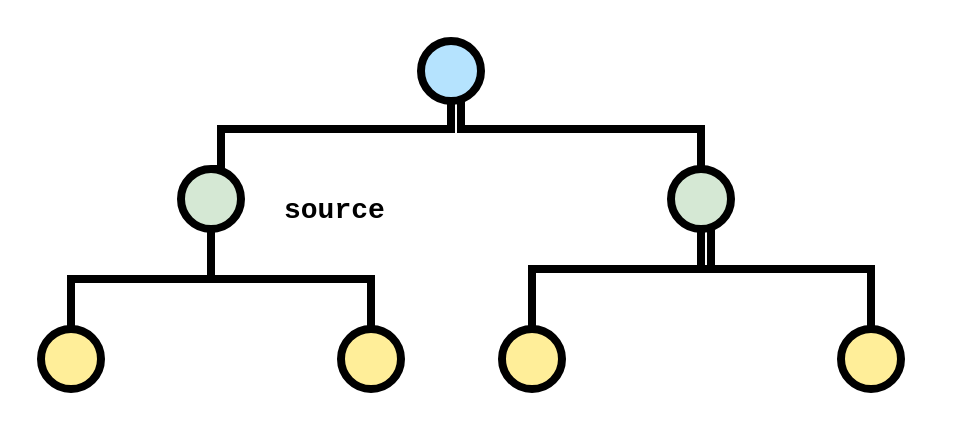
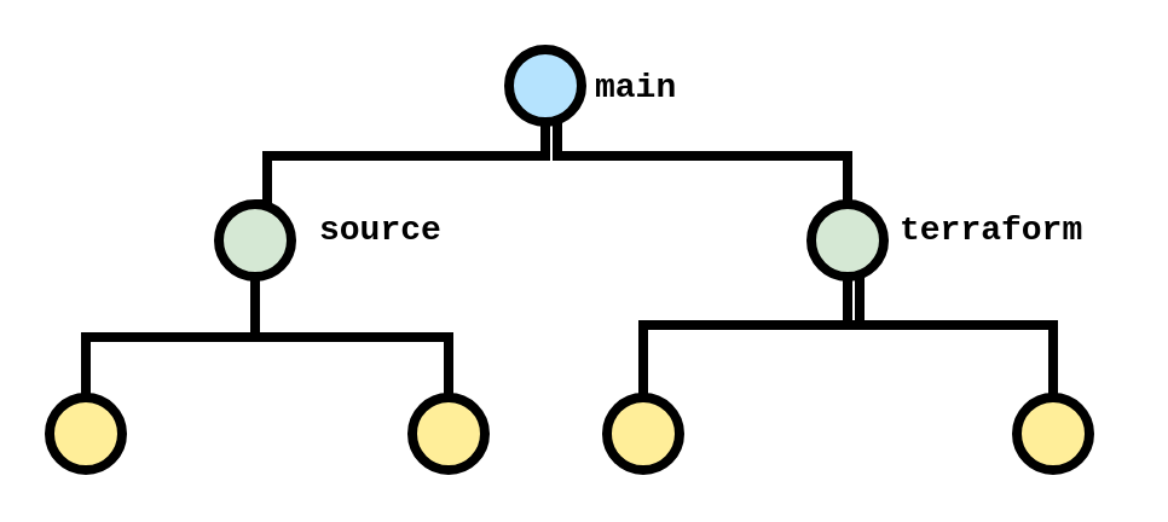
  <mxCell id="0" />
  <mxCell id="1" parent="0" />
  <mxCell id="2" value="" style="verticalLabelPosition=bottom;verticalAlign=top;html=1;strokeWidth=4;shape=mxgraph.flowchart.on-page_reference;plain-blue;gradientColor=none;fillColor=#B5E3Fe;strokeColor=#000000;" vertex="1" parent="1"><mxGeometry x="210" y="20" width="30" height="30" as="geometry" /></mxCell>
  <mxCell id="3" value="" style="verticalLabelPosition=bottom;verticalAlign=top;html=1;strokeWidth=4;shape=mxgraph.flowchart.on-page_reference;plain-purple;gradientColor=none;strokeColor=#000000;fillColor=#D5E8D4;" vertex="1" parent="1"><mxGeometry x="90" y="84" width="30" height="30" as="geometry" /></mxCell>
  <mxCell id="4" value="" style="verticalLabelPosition=bottom;verticalAlign=top;html=1;strokeWidth=4;shape=mxgraph.flowchart.on-page_reference;plain-purple;gradientColor=none;strokeColor=#000000;fillColor=#D5E8D4;" vertex="1" parent="1"><mxGeometry x="335" y="84" width="30" height="30" as="geometry" /></mxCell>
  <mxCell id="5" value="" style="verticalLabelPosition=bottom;verticalAlign=top;html=1;strokeWidth=4;shape=mxgraph.flowchart.on-page_reference;plain-purple;gradientColor=none;strokeColor=#000000;fillColor=#FFEE99;" vertex="1" parent="1"><mxGeometry x="20" y="164" width="30" height="30" as="geometry" /></mxCell>
  <mxCell id="6" value="" style="verticalLabelPosition=bottom;verticalAlign=top;html=1;strokeWidth=4;shape=mxgraph.flowchart.on-page_reference;plain-purple;gradientColor=none;strokeColor=#000000;fillColor=#FFEE99;" vertex="1" parent="1"><mxGeometry x="420" y="164" width="30" height="30" as="geometry" /></mxCell>
+ <mxCell id="7" value="main" style="text;html=1;strokeColor=none;fillColor=none;align=left;verticalAlign=middle;whiteSpace=wrap;overflow=hidden;fontSize=14;fontStyle=1;fontFamily=Courier New;" vertex="1" parent="1"><mxGeometry x="244" y="25" width="91" height="20" as="geometry" /></mxCell>
  <mxCell id="8" value="" style="verticalLabelPosition=bottom;verticalAlign=top;html=1;strokeWidth=4;shape=mxgraph.flowchart.on-page_reference;plain-purple;gradientColor=none;strokeColor=#000000;fillColor=#FFEE99;" vertex="1" parent="1"><mxGeometry x="170" y="164" width="30" height="30" as="geometry" /></mxCell>
  <mxCell id="9" value="" style="verticalLabelPosition=bottom;verticalAlign=top;html=1;strokeWidth=4;shape=mxgraph.flowchart.on-page_reference;plain-purple;gradientColor=none;strokeColor=#000000;fillColor=#FFEE99;" vertex="1" parent="1"><mxGeometry x="250.5" y="164" width="30" height="30" as="geometry" /></mxCell>
  <mxCell id="10" value="" style="edgeStyle=orthogonalEdgeStyle;rounded=0;html=1;jettySize=auto;orthogonalLoop=1;plain-blue;endArrow=none;endFill=0;strokeWidth=4;strokeColor=#000000;entryX=0.5;entryY=1;entryDx=0;entryDy=0;entryPerimeter=0;exitX=0.5;exitY=0;exitDx=0;exitDy=0;exitPerimeter=0;" edge="1" parent="1" source="3" target="2"><mxGeometry x="480" y="70" as="geometry"><mxPoint x="720" y="-36" as="targetPoint" /><mxPoint x="490" y="-36" as="sourcePoint" /><Array as="points"><mxPoint x="110" y="84" /><mxPoint x="110" y="64" /><mxPoint x="225" y="64" /></Array></mxGeometry></mxCell>
  <mxCell id="11" value="" style="edgeStyle=orthogonalEdgeStyle;rounded=0;html=1;jettySize=auto;orthogonalLoop=1;plain-blue;endArrow=none;endFill=0;strokeWidth=4;strokeColor=#000000;entryX=0.5;entryY=0;entryDx=0;entryDy=0;entryPerimeter=0;" edge="1" parent="1" source="2" target="4"><mxGeometry x="490" y="80" as="geometry"><mxPoint x="730" y="-26" as="targetPoint" /><mxPoint x="230" y="54" as="sourcePoint" /><Array as="points"><mxPoint x="230" y="64" /><mxPoint x="350" y="64" /></Array></mxGeometry></mxCell>
  <mxCell id="12" value="" style="edgeStyle=orthogonalEdgeStyle;rounded=0;html=1;jettySize=auto;orthogonalLoop=1;plain-blue;endArrow=none;endFill=0;strokeWidth=4;strokeColor=#000000;entryX=0.5;entryY=0;entryDx=0;entryDy=0;entryPerimeter=0;exitX=0.5;exitY=1;exitDx=0;exitDy=0;exitPerimeter=0;" edge="1" parent="1" source="3" target="5"><mxGeometry x="490" y="80" as="geometry"><mxPoint x="730" y="-26" as="targetPoint" /><mxPoint x="500" y="-26" as="sourcePoint" /></mxGeometry></mxCell>
  <mxCell id="13" value="" style="edgeStyle=orthogonalEdgeStyle;rounded=0;html=1;jettySize=auto;orthogonalLoop=1;plain-blue;endArrow=none;endFill=0;strokeWidth=4;strokeColor=#000000;entryX=0.5;entryY=0;entryDx=0;entryDy=0;entryPerimeter=0;exitX=0.5;exitY=1;exitDx=0;exitDy=0;exitPerimeter=0;" edge="1" parent="1" source="3" target="8"><mxGeometry x="500" y="90" as="geometry"><mxPoint x="740" y="-16" as="targetPoint" /><mxPoint x="510" y="-16" as="sourcePoint" /></mxGeometry></mxCell>
  <mxCell id="14" value="" style="edgeStyle=orthogonalEdgeStyle;rounded=0;html=1;jettySize=auto;orthogonalLoop=1;plain-blue;endArrow=none;endFill=0;strokeWidth=4;strokeColor=#000000;entryX=0.5;entryY=0;entryDx=0;entryDy=0;entryPerimeter=0;exitX=0.667;exitY=1;exitDx=0;exitDy=0;exitPerimeter=0;" edge="1" parent="1" source="4" target="9"><mxGeometry x="510" y="100" as="geometry"><mxPoint x="750" y="-6" as="targetPoint" /><mxPoint x="290" y="114" as="sourcePoint" /><Array as="points"><mxPoint x="355" y="134" /><mxPoint x="266" y="134" /></Array></mxGeometry></mxCell>
  <mxCell id="15" value="" style="edgeStyle=orthogonalEdgeStyle;rounded=0;html=1;jettySize=auto;orthogonalLoop=1;plain-blue;endArrow=none;endFill=0;strokeWidth=4;strokeColor=#000000;entryX=0.5;entryY=0;entryDx=0;entryDy=0;entryPerimeter=0;exitX=0.5;exitY=1;exitDx=0;exitDy=0;exitPerimeter=0;" edge="1" parent="1" source="4" target="6"><mxGeometry x="520" y="110" as="geometry"><mxPoint x="760" y="4" as="targetPoint" /><mxPoint x="530" y="4" as="sourcePoint" /><Array as="points"><mxPoint x="350" y="134" /><mxPoint x="435" y="134" /></Array></mxGeometry></mxCell>
- <mxCell id="17" value="source" style="text;html=1;strokeColor=none;fillColor=none;align=left;verticalAlign=middle;whiteSpace=wrap;overflow=hidden;fontSize=14;fontStyle=1;fontFamily=Courier New;" vertex="1" parent="1"><mxGeometry x="140" y="94" width="91" height="20" as="geometry" /></mxCell>
+ <mxCell id="16" value="terraform" style="text;html=1;strokeColor=none;fillColor=none;align=left;verticalAlign=middle;whiteSpace=wrap;overflow=hidden;fontSize=14;fontStyle=1;fontFamily=Courier New;" vertex="1" parent="1"><mxGeometry x="370" y="84" width="91" height="20" as="geometry" /></mxCell>
+ <mxCell id="17" value="source" style="text;html=1;strokeColor=none;fillColor=none;align=left;verticalAlign=middle;whiteSpace=wrap;overflow=hidden;fontSize=14;fontStyle=1;fontFamily=Courier New;" vertex="1" parent="1"><mxGeometry x="130" y="84" width="91" height="20" as="geometry" /></mxCell>
